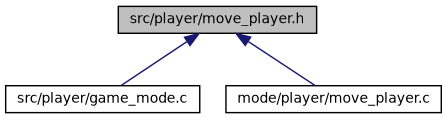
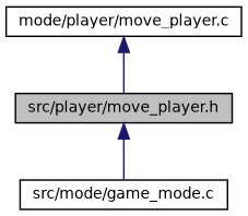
  digraph {
    node [color=black fillcolor=white fontname=Helvetica fontsize=10 shape=record style=filled]
    edge [color=midnightblue dir=back fontname=Helvetica fontsize=10 labelfontname=Helvetica labelfontsize=10 style=solid]
    n1 [fillcolor=grey75 fontcolor=black height=0.2 label="src/player/move_player.h" width=0.4]
-   n2 [height=0.2 label="src/player/game_mode.c" width=0.4]
+   n2 [height=0.2 label="src/mode/game_mode.c" width=0.4]
    n3 [height=0.2 label="mode/player/move_player.c" width=0.4]
    n1 -> n2
-   n1 -> n3
+   n3 -> n1
  }
